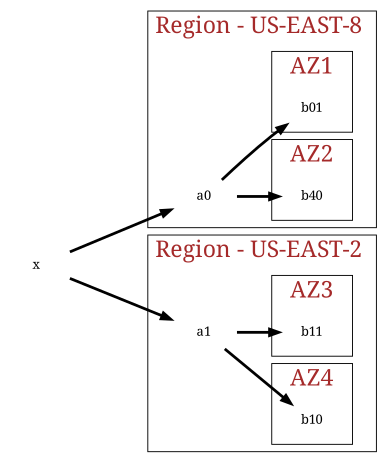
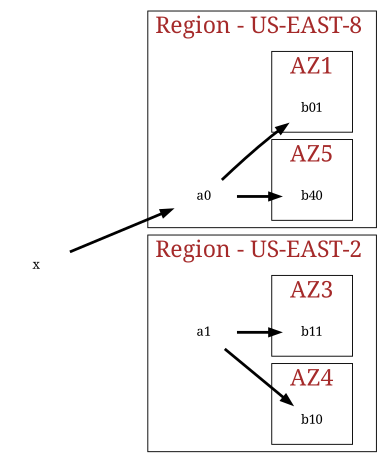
  digraph {
    fontcolor=brown
    fontname="Noto Serif"
    fontsize=25
    nodesep=0.25
    rankdir=LR
    ranksep=0.05
    node [fontname="Noto Serif" shape=none]
    edge [fontname="Noto Serif" fontsize=20 penwidth=3]
    n1 [label=b40 width=1]
    b01 [width=1]
    a0 [width=1]
    b10 [width=1]
    b11 [width=1]
    a1 [width=1]
    x [width=1]
    subgraph cluster_1 {
      label="Region - US-EAST-8 "
      a0
      subgraph cluster_2 {
-       label=AZ2
+       label=AZ5
        n1
      }
      subgraph cluster_3 {
        label=AZ1
        b01
      }
    }
    subgraph cluster_4 {
      label="Region - US-EAST-2 "
      a1
      subgraph cluster_5 {
        label=AZ4
        b10
      }
      subgraph cluster_6 {
        label=AZ3
        b11
      }
    }
    a0 -> n1
    a0 -> b01
    a1 -> b10
    a1 -> b11 [label="    "]
    x -> a0
-   x -> a1 [label="             "]
  }
